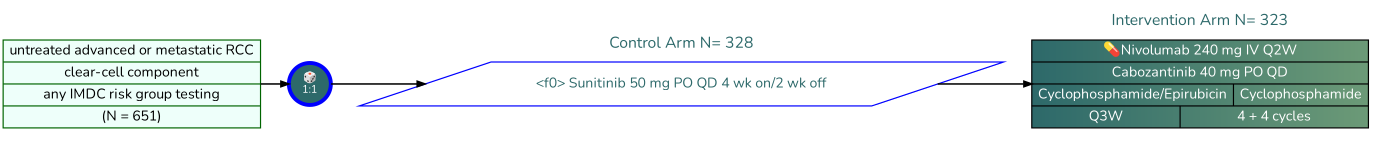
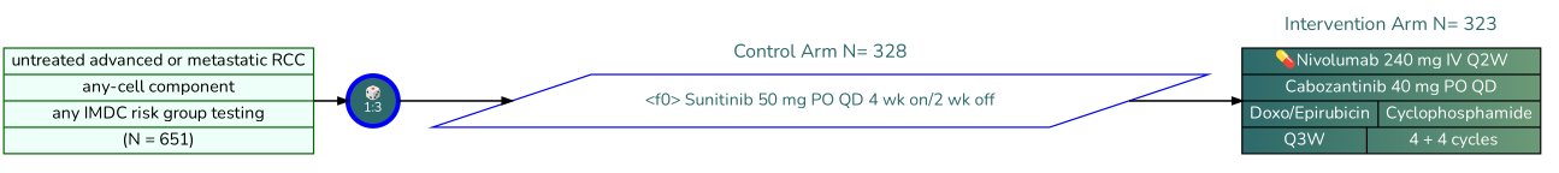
  digraph {
    compound=true
    fontname=Nunito
    fontsize="20pt"
    labelloc=b
    nodesep=0.2
    rankdir=LR
    node [color=blue fontcolor="#ffffff" fontname=Nunito fontsize="18pt" penwidth=1.5 shape=record style=filled]
    edge [color=black fontname=Nunito penwidth=2]
-   n1 [color=black fillcolor="#2d696a:#6c9a77" label=" <f0> 💊 Nivolumab 240 mg IV Q2W | Cabozantinib 40 mg PO QD | {Cyclophosphamide/Epirubicin | Cyclophosphamide} | {Q3W|4 + 4 cycles} "]
+   n1 [color=black fillcolor="#2d696a:#6c9a77" label=" <f0> 💊 Nivolumab 240 mg IV Q2W | Cabozantinib 40 mg PO QD | {Doxo/Epirubicin | Cyclophosphamide} | {Q3W|4 + 4 cycles} "]
    n2 [fillcolor=white fontcolor="#2d696a:#6c9a77" label=" <f0> Sunitinib 50 mg PO QD 4 wk on/2 wk off " shape=parallelogram]
-   n3 [color=darkgreen fillcolor="#eefffaff" label="<f0> untreated advanced or metastatic RCC  | clear-cell component | any IMDC risk group testing | (N = 651) " fontcolor=""]
-   n4 [fillcolor="#2d696a" fontsize="14pt" label="🎲\n1:1" penwidth=5 shape=circle]
+   n3 [color=darkgreen fillcolor="#eefffaff" label="<f0> untreated advanced or metastatic RCC  | any-cell component | any IMDC risk group testing | (N = 651) " fontcolor=""]
+   n4 [fillcolor="#2d696a" fontsize="14pt" label="🎲\n1:3" penwidth=5 shape=circle]
    subgraph cluster_1 {
      color=white
      fontcolor="#2d696a"
      label="Intervention Arm N= 323"
      labelloc=t
      n1
    }
    subgraph cluster_2 {
      color=white
      fontcolor="#2d696a"
      label="Control Arm N= 328"
      labelloc=t
      n2
    }
    n2 -> n1
    n3 -> n4
    n4 -> n2
  }
